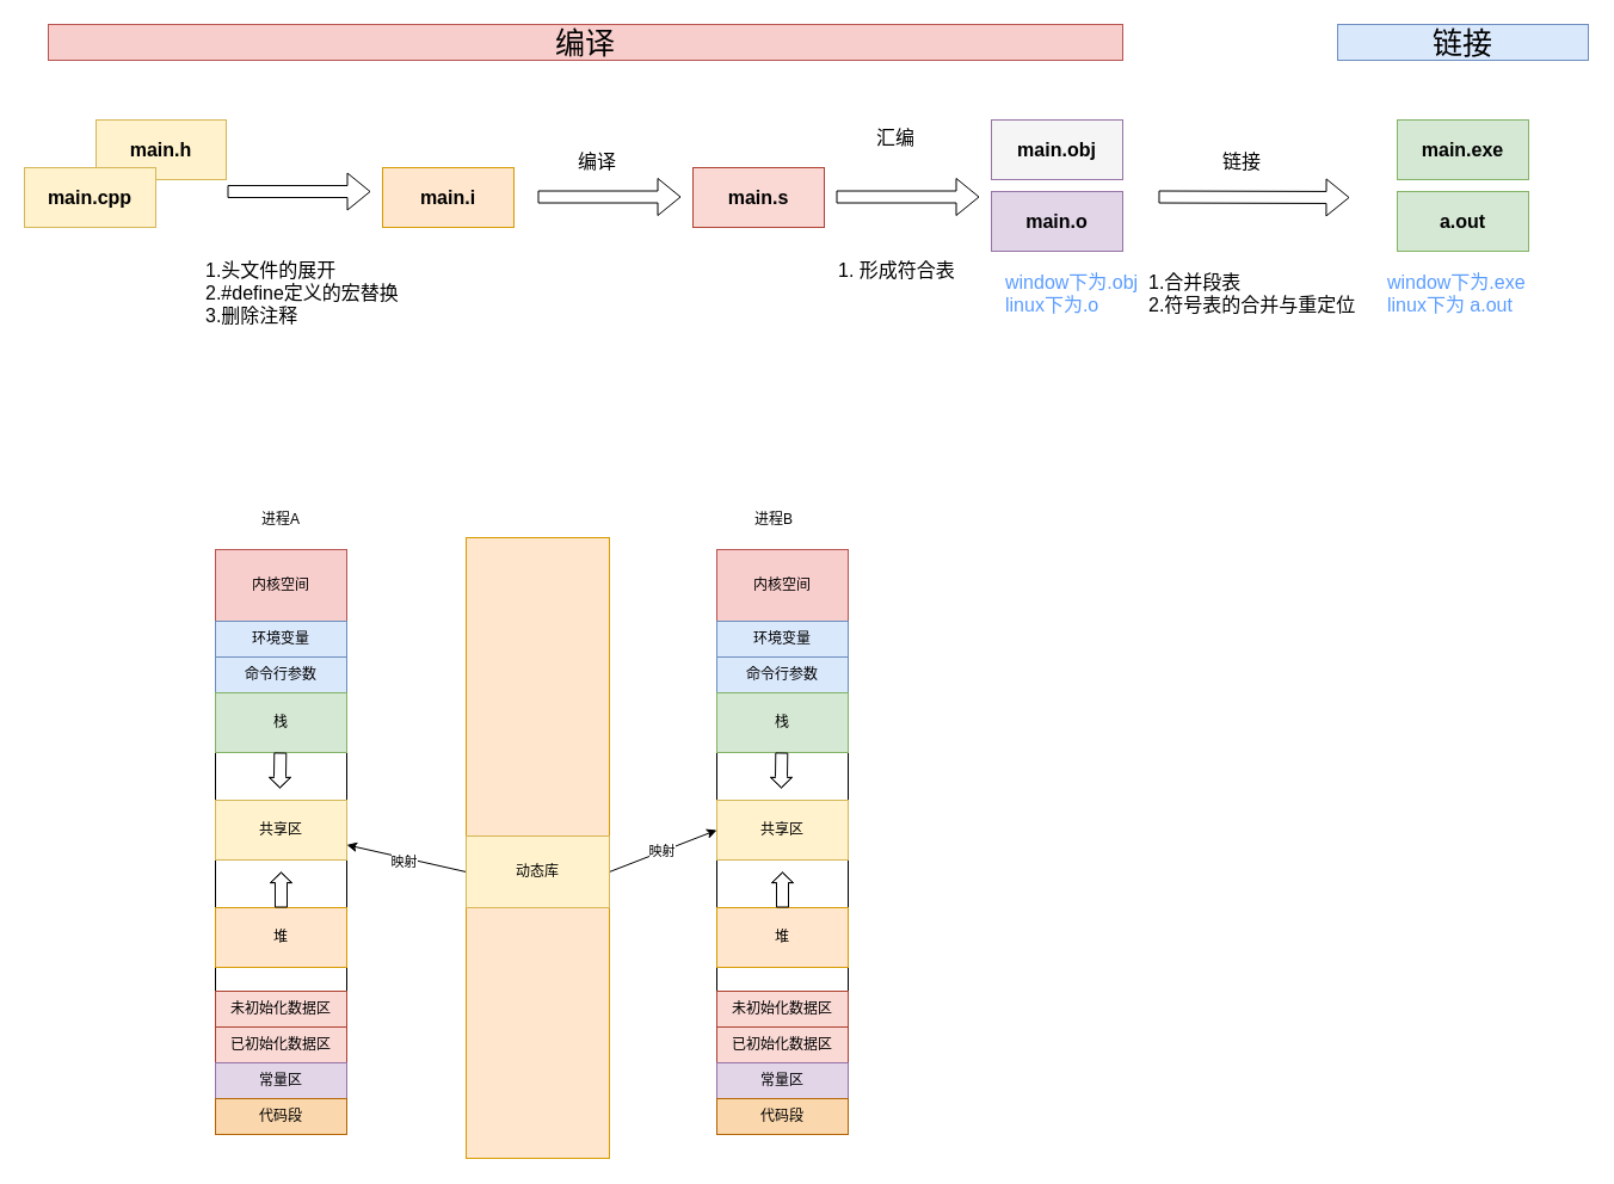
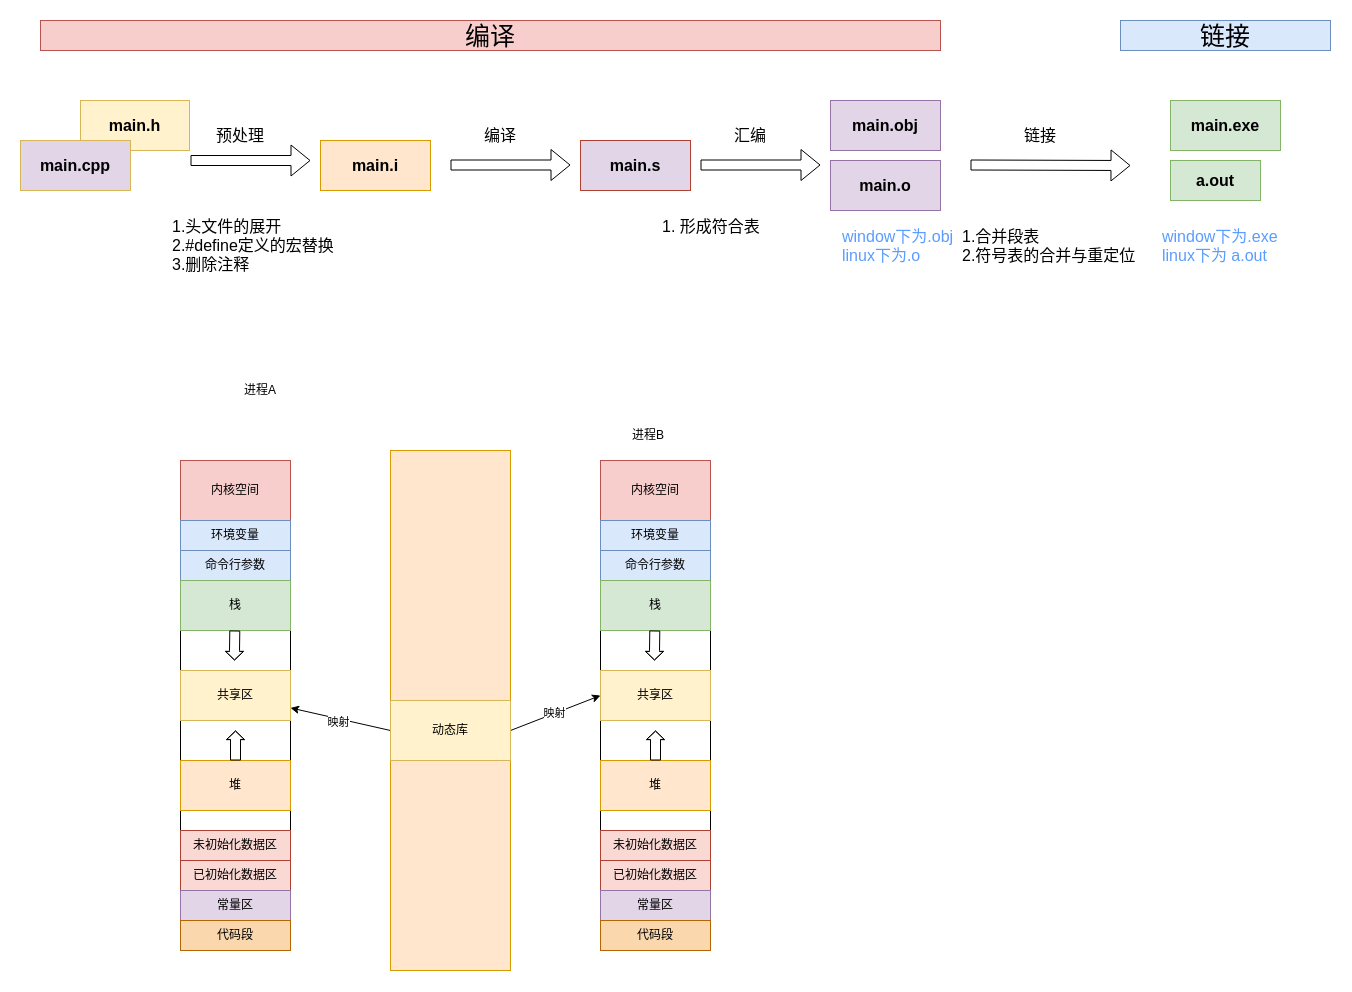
  <mxCell id="0" />
  <mxCell id="1" parent="0" />
  <mxCell id="2" value="" style="rounded=0;whiteSpace=wrap;html=1;fillColor=#ffe6cc;strokeColor=#d79b00;" vertex="1" parent="1"><mxGeometry x="390" y="450" width="120" height="520" as="geometry" /></mxCell>
  <mxCell id="3" value="&lt;font style=&quot;font-size: 16px;&quot;&gt;&lt;b&gt;main.h&lt;/b&gt;&lt;/font&gt;" style="rounded=0;whiteSpace=wrap;html=1;fillColor=#fff2cc;strokeColor=#d6b656;" vertex="1" parent="1"><mxGeometry x="80" y="100" width="109" height="50" as="geometry" /></mxCell>
- <mxCell id="4" value="&lt;font style=&quot;font-size: 16px;&quot;&gt;&lt;b&gt;main.cpp&lt;/b&gt;&lt;/font&gt;" style="rounded=0;whiteSpace=wrap;html=1;fillColor=#fff2cc;strokeColor=#d6b656;" vertex="1" parent="1"><mxGeometry x="20" y="140" width="110" height="50" as="geometry" /></mxCell>
+ <mxCell id="4" value="&lt;font style=&quot;font-size: 16px;&quot;&gt;&lt;b&gt;main.cpp&lt;/b&gt;&lt;/font&gt;" style="rounded=0;whiteSpace=wrap;html=1;fillColor=#e1d5e7;strokeColor=#d6b656;" vertex="1" parent="1"><mxGeometry x="20" y="140" width="110" height="50" as="geometry" /></mxCell>
  <mxCell id="5" value="" style="shape=flexArrow;endArrow=classic;html=1;rounded=0;" edge="1" parent="1"><mxGeometry width="50" height="50" relative="1" as="geometry"><mxPoint x="190" y="160" as="sourcePoint" /><mxPoint x="310" y="160" as="targetPoint" /></mxGeometry></mxCell>
+ <mxCell id="6" value="&lt;font style=&quot;font-size: 16px;&quot;&gt;预处理&lt;/font&gt;" style="text;html=1;align=center;verticalAlign=middle;whiteSpace=wrap;rounded=0;" vertex="1" parent="1"><mxGeometry x="210" y="120" width="60" height="30" as="geometry" /></mxCell>
  <mxCell id="7" value="&lt;b style=&quot;font-size: 16px;&quot;&gt;main.&lt;/b&gt;&lt;span style=&quot;font-size: 16px;&quot;&gt;&lt;b&gt;i&lt;/b&gt;&lt;/span&gt;" style="rounded=0;whiteSpace=wrap;html=1;fillColor=#ffe6cc;strokeColor=#d79b00;" vertex="1" parent="1"><mxGeometry x="320" y="140" width="110" height="50" as="geometry" /></mxCell>
- <mxCell id="8" value="&lt;b style=&quot;font-size: 16px;&quot;&gt;main.s&lt;/b&gt;" style="rounded=0;whiteSpace=wrap;html=1;fillColor=#fad9d5;strokeColor=#ae4132;" vertex="1" parent="1"><mxGeometry x="580" y="140" width="110" height="50" as="geometry" /></mxCell>
+ <mxCell id="8" value="&lt;b style=&quot;font-size: 16px;&quot;&gt;main.s&lt;/b&gt;" style="rounded=0;whiteSpace=wrap;html=1;fillColor=#e1d5e7;strokeColor=#ae4132;" vertex="1" parent="1"><mxGeometry x="580" y="140" width="110" height="50" as="geometry" /></mxCell>
  <mxCell id="9" value="" style="shape=flexArrow;endArrow=classic;html=1;rounded=0;" edge="1" parent="1"><mxGeometry width="50" height="50" relative="1" as="geometry"><mxPoint x="450" y="164.5" as="sourcePoint" /><mxPoint x="570" y="164.5" as="targetPoint" /></mxGeometry></mxCell>
  <mxCell id="10" value="&lt;span style=&quot;font-size: 16px;&quot;&gt;编译&lt;/span&gt;" style="text;html=1;align=center;verticalAlign=middle;whiteSpace=wrap;rounded=0;" vertex="1" parent="1"><mxGeometry x="470" y="120" width="60" height="30" as="geometry" /></mxCell>
- <mxCell id="11" value="&lt;b style=&quot;font-size: 16px;&quot;&gt;main.obj&lt;/b&gt;" style="rounded=0;whiteSpace=wrap;html=1;fillColor=#f5f5f5;strokeColor=#9673a6;" vertex="1" parent="1"><mxGeometry x="830" y="100" width="110" height="50" as="geometry" /></mxCell>
+ <mxCell id="11" value="&lt;b style=&quot;font-size: 16px;&quot;&gt;main.obj&lt;/b&gt;" style="rounded=0;whiteSpace=wrap;html=1;fillColor=#e1d5e7;strokeColor=#9673a6;" vertex="1" parent="1"><mxGeometry x="830" y="100" width="110" height="50" as="geometry" /></mxCell>
  <mxCell id="12" value="" style="shape=flexArrow;endArrow=classic;html=1;rounded=0;" edge="1" parent="1"><mxGeometry width="50" height="50" relative="1" as="geometry"><mxPoint x="700" y="164.5" as="sourcePoint" /><mxPoint x="820" y="164.5" as="targetPoint" /></mxGeometry></mxCell>
- <mxCell id="13" value="&lt;span style=&quot;font-size: 16px;&quot;&gt;汇编&lt;/span&gt;" style="text;html=1;align=center;verticalAlign=middle;whiteSpace=wrap;rounded=0;" vertex="1" parent="1"><mxGeometry x="720" y="100" width="60" height="30" as="geometry" /></mxCell>
+ <mxCell id="13" value="&lt;span style=&quot;font-size: 16px;&quot;&gt;汇编&lt;/span&gt;" style="text;html=1;align=center;verticalAlign=middle;whiteSpace=wrap;rounded=0;" vertex="1" parent="1"><mxGeometry x="720" y="120" width="60" height="30" as="geometry" /></mxCell>
  <mxCell id="14" value="&lt;div&gt;&lt;span style=&quot;font-size: 16px;&quot;&gt;1.头文件的展开&lt;/span&gt;&lt;/div&gt;&lt;div&gt;&lt;span style=&quot;font-size: 16px;&quot;&gt;2.#define定义的宏替换&lt;/span&gt;&lt;/div&gt;&lt;div&gt;&lt;span style=&quot;font-size: 16px;&quot;&gt;3.删除注释&lt;/span&gt;&lt;/div&gt;" style="text;html=1;align=left;verticalAlign=top;whiteSpace=wrap;rounded=0;" vertex="1" parent="1"><mxGeometry x="170" y="210" width="171" height="70" as="geometry" /></mxCell>
- <mxCell id="15" value="&lt;div&gt;&lt;span style=&quot;font-size: 16px;&quot;&gt;1. 形成符合表&lt;/span&gt;&lt;/div&gt;" style="text;html=1;align=left;verticalAlign=top;whiteSpace=wrap;rounded=0;" vertex="1" parent="1"><mxGeometry x="700" y="210" width="130" height="90" as="geometry" /></mxCell>
+ <mxCell id="15" value="&lt;div&gt;&lt;span style=&quot;font-size: 16px;&quot;&gt;1. 形成符合表&lt;/span&gt;&lt;/div&gt;" style="text;html=1;align=left;verticalAlign=top;whiteSpace=wrap;rounded=0;" vertex="1" parent="1"><mxGeometry x="660" y="210" width="130" height="90" as="geometry" /></mxCell>
  <mxCell id="16" value="&lt;font style=&quot;font-size: 25px;&quot;&gt;编译&lt;/font&gt;" style="text;html=1;align=center;verticalAlign=middle;whiteSpace=wrap;rounded=0;fillColor=#f8cecc;strokeColor=#b85450;" vertex="1" parent="1"><mxGeometry x="40" y="20" width="900" height="30" as="geometry" /></mxCell>
  <mxCell id="17" value="" style="shape=flexArrow;endArrow=classic;html=1;rounded=0;" edge="1" parent="1"><mxGeometry width="50" height="50" relative="1" as="geometry"><mxPoint x="970" y="164.5" as="sourcePoint" /><mxPoint x="1130" y="165" as="targetPoint" /></mxGeometry></mxCell>
  <mxCell id="18" value="&lt;span style=&quot;font-size: 16px;&quot;&gt;链接&lt;/span&gt;" style="text;html=1;align=center;verticalAlign=middle;whiteSpace=wrap;rounded=0;" vertex="1" parent="1"><mxGeometry x="1010" y="120" width="60" height="30" as="geometry" /></mxCell>
  <mxCell id="19" value="&lt;font style=&quot;font-size: 25px;&quot;&gt;链接&lt;/font&gt;" style="text;html=1;align=center;verticalAlign=middle;whiteSpace=wrap;rounded=0;fillColor=#dae8fc;strokeColor=#6c8ebf;" vertex="1" parent="1"><mxGeometry x="1120" y="20" width="210" height="30" as="geometry" /></mxCell>
  <mxCell id="20" value="&lt;b style=&quot;font-size: 16px;&quot;&gt;main.exe&lt;/b&gt;" style="rounded=0;whiteSpace=wrap;html=1;fillColor=#d5e8d4;strokeColor=#82b366;" vertex="1" parent="1"><mxGeometry x="1170" y="100" width="110" height="50" as="geometry" /></mxCell>
  <mxCell id="21" value="&lt;b style=&quot;font-size: 16px;&quot;&gt;main.o&lt;/b&gt;" style="rounded=0;whiteSpace=wrap;html=1;fillColor=#e1d5e7;strokeColor=#9673a6;" vertex="1" parent="1"><mxGeometry x="830" y="160" width="110" height="50" as="geometry" /></mxCell>
- <mxCell id="22" value="&lt;b style=&quot;font-size: 16px;&quot;&gt;a.out&lt;/b&gt;" style="rounded=0;whiteSpace=wrap;html=1;fillColor=#d5e8d4;strokeColor=#82b366;" vertex="1" parent="1"><mxGeometry x="1170" y="160" width="110" height="50" as="geometry" /></mxCell>
+ <mxCell id="22" value="&lt;b style=&quot;font-size: 16px;&quot;&gt;a.out&lt;/b&gt;" style="rounded=0;whiteSpace=wrap;html=1;fillColor=#d5e8d4;strokeColor=#82b366;" vertex="1" parent="1"><mxGeometry x="1170" y="160" width="90" height="40" as="geometry" /></mxCell>
  <mxCell id="23" value="&lt;div&gt;&lt;span style=&quot;font-size: 16px;&quot;&gt;&lt;font style=&quot;color: rgb(90, 156, 255);&quot;&gt;window下为.obj&lt;br&gt;linux下为.o&lt;/font&gt;&lt;/span&gt;&lt;/div&gt;" style="text;html=1;align=left;verticalAlign=top;whiteSpace=wrap;rounded=0;" vertex="1" parent="1"><mxGeometry x="840" y="220" width="130" height="50" as="geometry" /></mxCell>
  <mxCell id="24" value="&lt;div&gt;&lt;span style=&quot;font-size: 16px;&quot;&gt;&lt;font style=&quot;color: rgb(90, 156, 255);&quot;&gt;window下为.exe&lt;br&gt;linux下为 a.out&lt;/font&gt;&lt;/span&gt;&lt;/div&gt;" style="text;html=1;align=left;verticalAlign=top;whiteSpace=wrap;rounded=0;" vertex="1" parent="1"><mxGeometry x="1160" y="220" width="130" height="50" as="geometry" /></mxCell>
  <mxCell id="25" value="&lt;div&gt;&lt;span style=&quot;font-size: 16px;&quot;&gt;1.合并段表&lt;/span&gt;&lt;/div&gt;&lt;div&gt;&lt;span style=&quot;font-size: 16px;&quot;&gt;2.符号表的合并与重定位&lt;/span&gt;&lt;/div&gt;" style="text;html=1;align=left;verticalAlign=top;whiteSpace=wrap;rounded=0;" vertex="1" parent="1"><mxGeometry x="960" y="220" width="190" height="90" as="geometry" /></mxCell>
  <mxCell id="26" value="" style="rounded=0;whiteSpace=wrap;html=1;" vertex="1" parent="1"><mxGeometry x="180" y="460" width="110" height="490" as="geometry" /></mxCell>
  <mxCell id="27" value="内核空间" style="rounded=0;whiteSpace=wrap;html=1;fillColor=#f8cecc;strokeColor=#b85450;" vertex="1" parent="1"><mxGeometry x="180" y="460" width="110" height="60" as="geometry" /></mxCell>
  <mxCell id="28" value="环境变量" style="rounded=0;whiteSpace=wrap;html=1;fillColor=#dae8fc;strokeColor=#6c8ebf;" vertex="1" parent="1"><mxGeometry x="180" y="520" width="110" height="30" as="geometry" /></mxCell>
  <mxCell id="29" value="命令行参数" style="rounded=0;whiteSpace=wrap;html=1;fillColor=#dae8fc;strokeColor=#6c8ebf;" vertex="1" parent="1"><mxGeometry x="180" y="550" width="110" height="30" as="geometry" /></mxCell>
  <mxCell id="30" value="栈" style="rounded=0;whiteSpace=wrap;html=1;fillColor=#d5e8d4;strokeColor=#82b366;" vertex="1" parent="1"><mxGeometry x="180" y="580" width="110" height="50" as="geometry" /></mxCell>
  <mxCell id="31" value="共享区" style="rounded=0;whiteSpace=wrap;html=1;fillColor=#fff2cc;strokeColor=#d6b656;" vertex="1" parent="1"><mxGeometry x="180" y="670" width="110" height="50" as="geometry" /></mxCell>
  <mxCell id="32" value="堆" style="rounded=0;whiteSpace=wrap;html=1;fillColor=#ffe6cc;strokeColor=#d79b00;" vertex="1" parent="1"><mxGeometry x="180" y="760" width="110" height="50" as="geometry" /></mxCell>
  <mxCell id="33" value="" style="shape=flexArrow;endArrow=classic;html=1;rounded=0;endWidth=6.897;endSize=2.531;" edge="1" parent="1"><mxGeometry width="50" height="50" relative="1" as="geometry"><mxPoint x="234.31" y="630" as="sourcePoint" /><mxPoint x="234" y="660" as="targetPoint" /><Array as="points"><mxPoint x="234" y="650" /></Array></mxGeometry></mxCell>
  <mxCell id="34" value="" style="shape=flexArrow;endArrow=classic;html=1;rounded=0;endWidth=6.897;endSize=2.531;" edge="1" parent="1"><mxGeometry width="50" height="50" relative="1" as="geometry"><mxPoint x="235" y="760" as="sourcePoint" /><mxPoint x="235" y="730" as="targetPoint" /><Array as="points"><mxPoint x="235" y="720" /></Array></mxGeometry></mxCell>
  <mxCell id="35" value="未初始化数据区" style="rounded=0;whiteSpace=wrap;html=1;fillColor=#fad9d5;strokeColor=#ae4132;" vertex="1" parent="1"><mxGeometry x="180" y="830" width="110" height="30" as="geometry" /></mxCell>
  <mxCell id="36" value="已初始化数据区" style="rounded=0;whiteSpace=wrap;html=1;fillColor=#fad9d5;strokeColor=#ae4132;" vertex="1" parent="1"><mxGeometry x="180" y="860" width="110" height="30" as="geometry" /></mxCell>
  <mxCell id="37" value="常量区" style="rounded=0;whiteSpace=wrap;html=1;fillColor=#e1d5e7;strokeColor=#9673a6;" vertex="1" parent="1"><mxGeometry x="180" y="890" width="110" height="30" as="geometry" /></mxCell>
  <mxCell id="38" value="代码段" style="rounded=0;whiteSpace=wrap;html=1;fillColor=#fad7ac;strokeColor=#b46504;" vertex="1" parent="1"><mxGeometry x="180" y="920" width="110" height="30" as="geometry" /></mxCell>
  <mxCell id="39" value="" style="rounded=0;whiteSpace=wrap;html=1;" vertex="1" parent="1"><mxGeometry x="600" y="460" width="110" height="490" as="geometry" /></mxCell>
  <mxCell id="40" value="内核空间" style="rounded=0;whiteSpace=wrap;html=1;fillColor=#f8cecc;strokeColor=#b85450;" vertex="1" parent="1"><mxGeometry x="600" y="460" width="110" height="60" as="geometry" /></mxCell>
  <mxCell id="41" value="环境变量" style="rounded=0;whiteSpace=wrap;html=1;fillColor=#dae8fc;strokeColor=#6c8ebf;" vertex="1" parent="1"><mxGeometry x="600" y="520" width="110" height="30" as="geometry" /></mxCell>
  <mxCell id="42" value="命令行参数" style="rounded=0;whiteSpace=wrap;html=1;fillColor=#dae8fc;strokeColor=#6c8ebf;" vertex="1" parent="1"><mxGeometry x="600" y="550" width="110" height="30" as="geometry" /></mxCell>
  <mxCell id="43" value="栈" style="rounded=0;whiteSpace=wrap;html=1;fillColor=#d5e8d4;strokeColor=#82b366;" vertex="1" parent="1"><mxGeometry x="600" y="580" width="110" height="50" as="geometry" /></mxCell>
  <mxCell id="44" value="共享区" style="rounded=0;whiteSpace=wrap;html=1;fillColor=#fff2cc;strokeColor=#d6b656;" vertex="1" parent="1"><mxGeometry x="600" y="670" width="110" height="50" as="geometry" /></mxCell>
  <mxCell id="45" value="堆" style="rounded=0;whiteSpace=wrap;html=1;fillColor=#ffe6cc;strokeColor=#d79b00;" vertex="1" parent="1"><mxGeometry x="600" y="760" width="110" height="50" as="geometry" /></mxCell>
  <mxCell id="46" value="" style="shape=flexArrow;endArrow=classic;html=1;rounded=0;endWidth=6.897;endSize=2.531;" edge="1" parent="1"><mxGeometry width="50" height="50" relative="1" as="geometry"><mxPoint x="654.31" y="630" as="sourcePoint" /><mxPoint x="654" y="660" as="targetPoint" /><Array as="points"><mxPoint x="654" y="650" /></Array></mxGeometry></mxCell>
  <mxCell id="47" value="" style="shape=flexArrow;endArrow=classic;html=1;rounded=0;endWidth=6.897;endSize=2.531;" edge="1" parent="1"><mxGeometry width="50" height="50" relative="1" as="geometry"><mxPoint x="655" y="760" as="sourcePoint" /><mxPoint x="655" y="730" as="targetPoint" /><Array as="points"><mxPoint x="655" y="720" /></Array></mxGeometry></mxCell>
  <mxCell id="48" value="未初始化数据区" style="rounded=0;whiteSpace=wrap;html=1;fillColor=#fad9d5;strokeColor=#ae4132;" vertex="1" parent="1"><mxGeometry x="600" y="830" width="110" height="30" as="geometry" /></mxCell>
  <mxCell id="49" value="已初始化数据区" style="rounded=0;whiteSpace=wrap;html=1;fillColor=#fad9d5;strokeColor=#ae4132;" vertex="1" parent="1"><mxGeometry x="600" y="860" width="110" height="30" as="geometry" /></mxCell>
  <mxCell id="50" value="常量区" style="rounded=0;whiteSpace=wrap;html=1;fillColor=#e1d5e7;strokeColor=#9673a6;" vertex="1" parent="1"><mxGeometry x="600" y="890" width="110" height="30" as="geometry" /></mxCell>
  <mxCell id="51" value="代码段" style="rounded=0;whiteSpace=wrap;html=1;fillColor=#fad7ac;strokeColor=#b46504;" vertex="1" parent="1"><mxGeometry x="600" y="920" width="110" height="30" as="geometry" /></mxCell>
  <mxCell id="52" style="rounded=0;orthogonalLoop=1;jettySize=auto;html=1;exitX=0;exitY=0.5;exitDx=0;exitDy=0;" edge="1" parent="1" source="56" target="31"><mxGeometry relative="1" as="geometry" /></mxCell>
  <mxCell id="53" value="映射" style="edgeLabel;html=1;align=center;verticalAlign=middle;resizable=0;points=[];" vertex="1" connectable="0" parent="52"><mxGeometry x="0.038" y="3" relative="1" as="geometry"><mxPoint as="offset" /></mxGeometry></mxCell>
  <mxCell id="54" style="rounded=0;orthogonalLoop=1;jettySize=auto;html=1;exitX=1;exitY=0.5;exitDx=0;exitDy=0;entryX=0;entryY=0.5;entryDx=0;entryDy=0;" edge="1" parent="1" source="56" target="44"><mxGeometry relative="1" as="geometry" /></mxCell>
  <mxCell id="55" value="映射" style="edgeLabel;html=1;align=center;verticalAlign=middle;resizable=0;points=[];" vertex="1" connectable="0" parent="54"><mxGeometry x="-0.019" relative="1" as="geometry"><mxPoint as="offset" /></mxGeometry></mxCell>
  <mxCell id="56" value="动态库" style="rounded=0;whiteSpace=wrap;html=1;fillColor=#fff2cc;strokeColor=#d6b656;" vertex="1" parent="1"><mxGeometry x="390" y="700" width="120" height="60" as="geometry" /></mxCell>
- <mxCell id="57" value="进程A" style="text;html=1;align=center;verticalAlign=middle;whiteSpace=wrap;rounded=0;" vertex="1" parent="1"><mxGeometry x="205" y="420" width="60" height="30" as="geometry" /></mxCell>
+ <mxCell id="57" value="进程A" style="text;html=1;align=center;verticalAlign=middle;whiteSpace=wrap;rounded=0;" vertex="1" parent="1"><mxGeometry x="230" y="375" width="60" height="30" as="geometry" /></mxCell>
  <mxCell id="58" value="进程B" style="text;html=1;align=center;verticalAlign=middle;whiteSpace=wrap;rounded=0;" vertex="1" parent="1"><mxGeometry x="618" y="420" width="60" height="30" as="geometry" /></mxCell>
